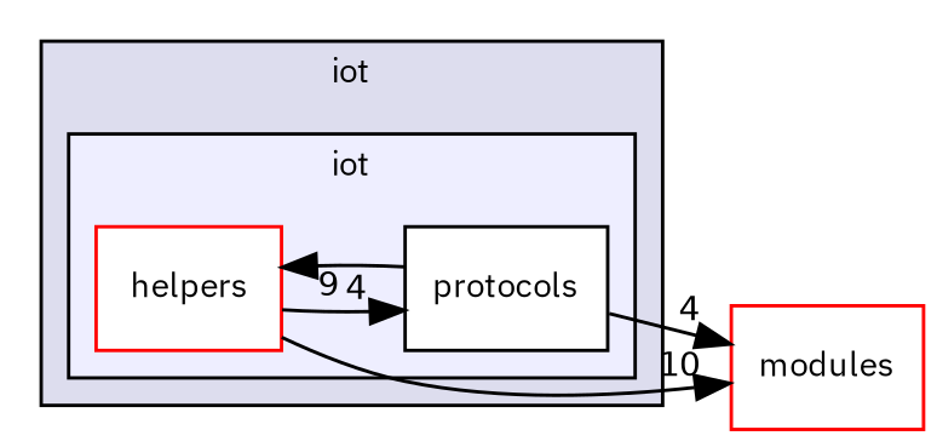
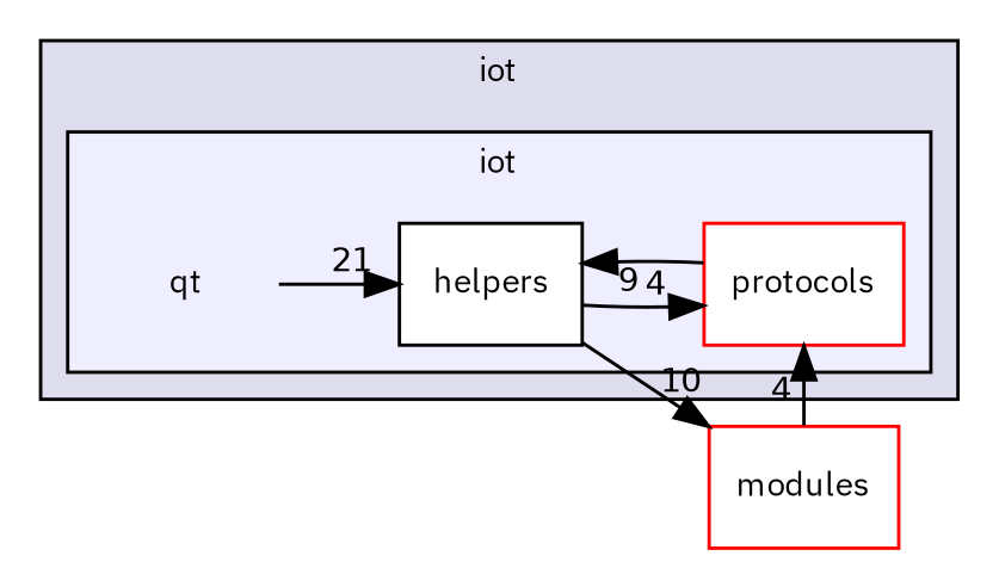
  digraph {
    compound=true
    rankdir=LR
    fontname="IBM Plex Sans"
    node [fontname="IBM Plex Sans" fontsize=10 shape=box color=red fillcolor=white style=filled]
    edge [headlabel=4 labeldistance=1.5 labelfontname=Helvetica labelfontsize=10 fontname="IBM Plex Sans"]
-   n2 [label=helpers]
-   n3 [color=black label=protocols]
+   n1 [label=qt shape=plaintext color="" fillcolor="" style=""]
+   n2 [color=black label=helpers]
+   n3 [label=protocols]
    n4 [label=modules]
    subgraph cluster_1 {
      bgcolor="#ddddee"
      fontsize=10
      label=iot
      pencolor=black
      subgraph cluster_2 {
        bgcolor="#eeeeff"
        fontsize=10
        pencolor=black
+       n1
        n2
        n3
      }
    }
+   n1 -> n2 [headlabel=21]
    n2 -> n3
    n2 -> n4 [headlabel=10]
    n3 -> n2 [headlabel=9]
-   n3 -> n4
+   n4 -> n3
  }
